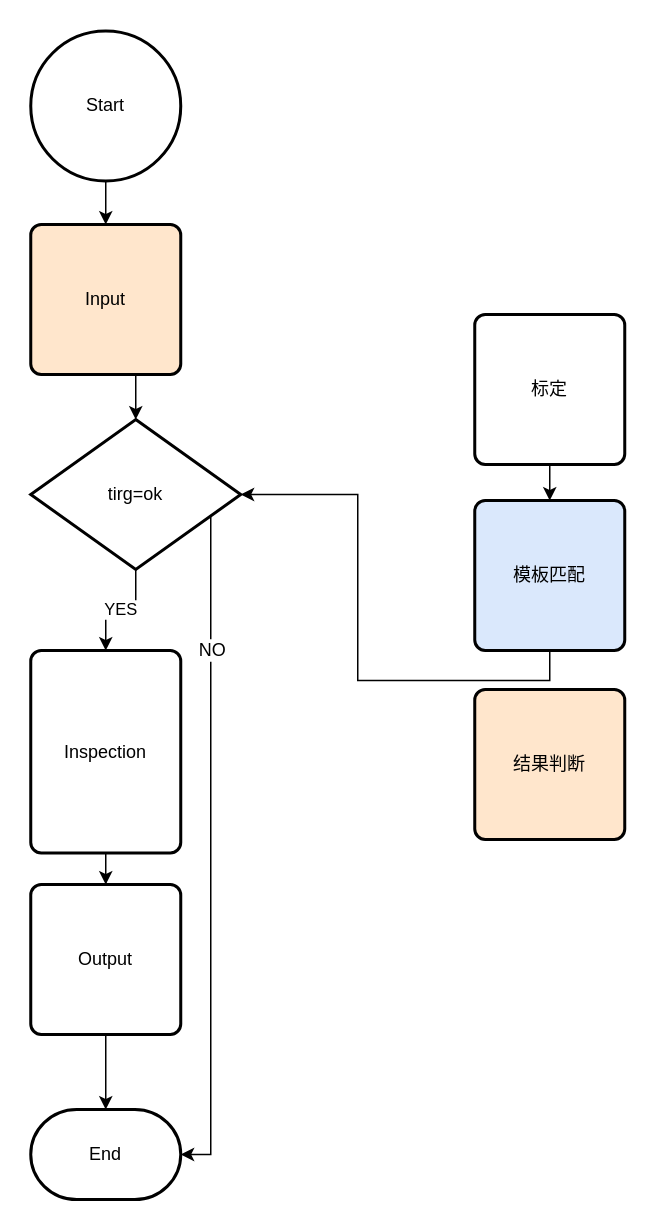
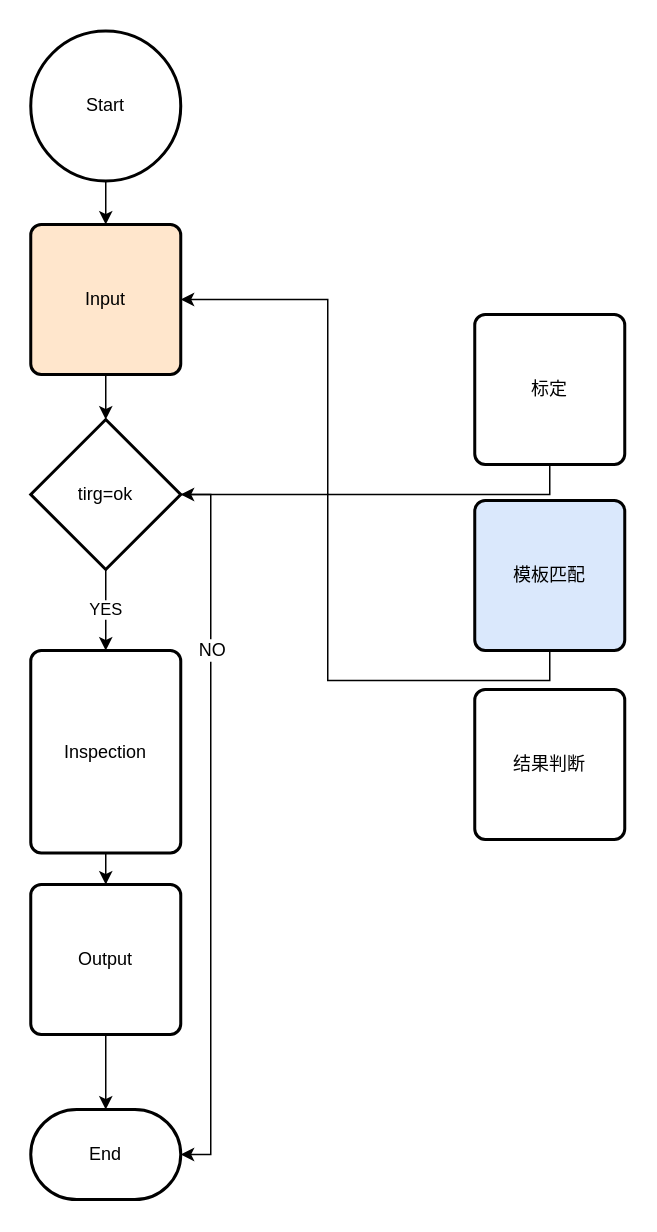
  <mxCell id="0" />
  <mxCell id="1" parent="0" />
  <mxCell id="2" style="edgeStyle=orthogonalEdgeStyle;rounded=0;orthogonalLoop=1;jettySize=auto;html=1;exitX=0.5;exitY=1;exitDx=0;exitDy=0;exitPerimeter=0;entryX=0.5;entryY=0;entryDx=0;entryDy=0;" edge="1" parent="1" source="3" target="6"><mxGeometry relative="1" as="geometry" /></mxCell>
  <mxCell id="3" value="Start" style="strokeWidth=2;html=1;shape=mxgraph.flowchart.start_2;whiteSpace=wrap;" vertex="1" parent="1"><mxGeometry x="20" y="20" width="100" height="100" as="geometry" /></mxCell>
  <mxCell id="4" value="End" style="strokeWidth=2;html=1;shape=mxgraph.flowchart.terminator;whiteSpace=wrap;" vertex="1" parent="1"><mxGeometry x="20" y="739" width="100" height="60" as="geometry" /></mxCell>
  <mxCell id="5" style="edgeStyle=orthogonalEdgeStyle;rounded=0;orthogonalLoop=1;jettySize=auto;html=1;exitX=0.5;exitY=1;exitDx=0;exitDy=0;entryX=0.5;entryY=0;entryDx=0;entryDy=0;entryPerimeter=0;" edge="1" parent="1" source="6" target="10"><mxGeometry relative="1" as="geometry" /></mxCell>
  <mxCell id="6" value="Input" style="rounded=1;whiteSpace=wrap;html=1;absoluteArcSize=1;arcSize=14;strokeWidth=2;fillColor=#ffe6cc;" vertex="1" parent="1"><mxGeometry x="20" y="149" width="100" height="100" as="geometry" /></mxCell>
  <mxCell id="7" style="edgeStyle=orthogonalEdgeStyle;rounded=0;orthogonalLoop=1;jettySize=auto;html=1;exitX=1;exitY=0.5;exitDx=0;exitDy=0;exitPerimeter=0;entryX=1;entryY=0.5;entryDx=0;entryDy=0;entryPerimeter=0;" edge="1" parent="1" source="10" target="4"><mxGeometry relative="1" as="geometry"><Array as="points"><mxPoint x="140" y="329" /><mxPoint x="140" y="769" /></Array></mxGeometry></mxCell>
  <mxCell id="8" value="NO" style="text;html=1;align=center;verticalAlign=middle;resizable=0;points=[];labelBackgroundColor=#ffffff;" vertex="1" connectable="0" parent="7"><mxGeometry x="-0.489" relative="1" as="geometry"><mxPoint as="offset" /></mxGeometry></mxCell>
  <mxCell id="9" value="YES" style="edgeStyle=orthogonalEdgeStyle;rounded=0;orthogonalLoop=1;jettySize=auto;html=1;exitX=0.5;exitY=1;exitDx=0;exitDy=0;exitPerimeter=0;" edge="1" parent="1" source="10" target="12"><mxGeometry relative="1" as="geometry" /></mxCell>
- <mxCell id="10" value="tirg=ok" style="strokeWidth=2;html=1;shape=mxgraph.flowchart.decision;whiteSpace=wrap;" vertex="1" parent="1"><mxGeometry x="20" y="279" width="140" height="100" as="geometry" /></mxCell>
+ <mxCell id="10" value="tirg=ok" style="strokeWidth=2;html=1;shape=mxgraph.flowchart.decision;whiteSpace=wrap;" vertex="1" parent="1"><mxGeometry x="20" y="279" width="100" height="100" as="geometry" /></mxCell>
  <mxCell id="11" value="" style="edgeStyle=orthogonalEdgeStyle;rounded=0;orthogonalLoop=1;jettySize=auto;html=1;" edge="1" parent="1" source="16" target="4"><mxGeometry relative="1" as="geometry" /></mxCell>
  <mxCell id="12" value="Inspection" style="rounded=1;whiteSpace=wrap;html=1;absoluteArcSize=1;arcSize=14;strokeWidth=2;" vertex="1" parent="1"><mxGeometry x="20" y="433" width="100" height="135" as="geometry" /></mxCell>
  <mxCell id="13" style="edgeStyle=orthogonalEdgeStyle;rounded=0;orthogonalLoop=1;jettySize=auto;html=1;exitX=0.5;exitY=1;exitDx=0;exitDy=0;" edge="1" parent="1" source="18" target="10"><mxGeometry relative="1" as="geometry" /></mxCell>
  <mxCell id="14" value="标定" style="rounded=1;whiteSpace=wrap;html=1;absoluteArcSize=1;arcSize=14;strokeWidth=2;" vertex="1" parent="1"><mxGeometry x="316" y="209" width="100" height="100" as="geometry" /></mxCell>
- <mxCell id="15" value="结果判断" style="rounded=1;whiteSpace=wrap;html=1;absoluteArcSize=1;arcSize=14;strokeWidth=2;fillColor=#ffe6cc;" vertex="1" parent="1"><mxGeometry x="316" y="459" width="100" height="100" as="geometry" /></mxCell>
+ <mxCell id="15" value="结果判断" style="rounded=1;whiteSpace=wrap;html=1;absoluteArcSize=1;arcSize=14;strokeWidth=2;" vertex="1" parent="1"><mxGeometry x="316" y="459" width="100" height="100" as="geometry" /></mxCell>
  <mxCell id="16" value="Output" style="rounded=1;whiteSpace=wrap;html=1;absoluteArcSize=1;arcSize=14;strokeWidth=2;" vertex="1" parent="1"><mxGeometry x="20" y="589" width="100" height="100" as="geometry" /></mxCell>
  <mxCell id="17" value="" style="edgeStyle=orthogonalEdgeStyle;rounded=0;orthogonalLoop=1;jettySize=auto;html=1;" edge="1" parent="1" source="12" target="16"><mxGeometry relative="1" as="geometry"><mxPoint x="70" y="533" as="sourcePoint" /><mxPoint x="70" y="759" as="targetPoint" /></mxGeometry></mxCell>
  <mxCell id="18" value="模板匹配" style="rounded=1;whiteSpace=wrap;html=1;absoluteArcSize=1;arcSize=14;strokeWidth=2;fillColor=#dae8fc;" vertex="1" parent="1"><mxGeometry x="316" y="333" width="100" height="100" as="geometry" /></mxCell>
- <mxCell id="19" style="edgeStyle=orthogonalEdgeStyle;rounded=0;orthogonalLoop=1;jettySize=auto;html=1;exitX=0.5;exitY=1;exitDx=0;exitDy=0;entryX=0.5;entryY=0;entryDx=0;entryDy=0;" edge="1" parent="1" source="14" target="18"><mxGeometry relative="1" as="geometry"><mxPoint x="366" y="309" as="sourcePoint" /><mxPoint x="366" y="459" as="targetPoint" /></mxGeometry></mxCell>
+ <mxCell id="19" style="edgeStyle=orthogonalEdgeStyle;rounded=0;orthogonalLoop=1;jettySize=auto;html=1;exitX=0.5;exitY=1;exitDx=0;exitDy=0;" edge="1" parent="1" source="14" target="6"><mxGeometry relative="1" as="geometry"><mxPoint x="366" y="309" as="sourcePoint" /><mxPoint x="366" y="459" as="targetPoint" /></mxGeometry></mxCell>
